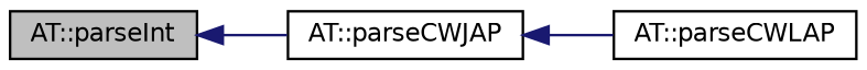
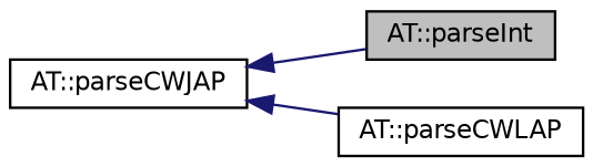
  digraph {
    rankdir=LR
    node [color=black fillcolor=white fontname=Helvetica fontsize=10 shape=record style=filled]
    edge [color=midnightblue dir=back fontname=Helvetica fontsize=10 labelfontname=Helvetica labelfontsize=10 style=solid]
    n1 [fillcolor=grey75 fontcolor=black height=0.2 label="AT::parseInt" width=0.4]
    n2 [height=0.2 label="AT::parseCWJAP" width=0.4]
    n3 [height=0.2 label="AT::parseCWLAP" width=0.4]
-   n1 -> n2
+   n2 -> n1
    n2 -> n3
  }
